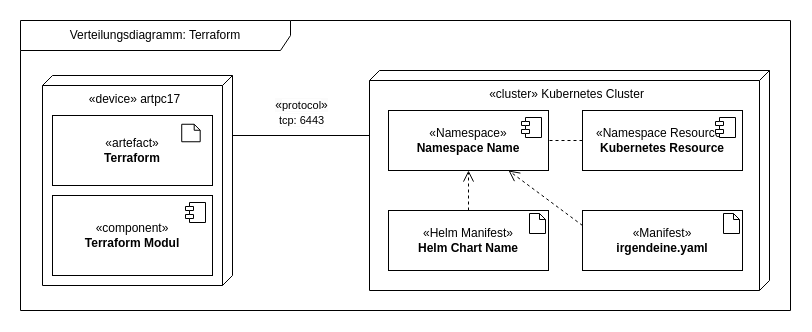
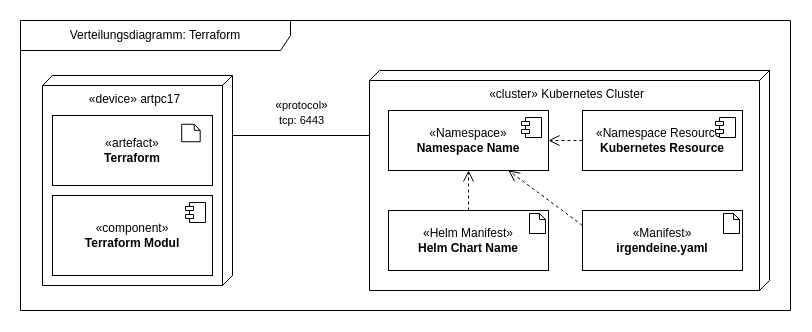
  <mxCell id="0" />
  <mxCell id="1" parent="0" />
  <mxCell id="2" value="Verteilungsdiagramm: Terraform" style="shape=umlFrame;whiteSpace=wrap;html=1;pointerEvents=0;recursiveResize=0;container=1;collapsible=0;width=270;height=30;" vertex="1" parent="1"><mxGeometry x="20" y="20" width="770" height="290" as="geometry" /></mxCell>
  <mxCell id="3" style="edgeStyle=orthogonalEdgeStyle;rounded=0;orthogonalLoop=1;jettySize=auto;html=1;endArrow=none;endFill=0;entryX=0;entryY=0;entryDx=115;entryDy=400;entryPerimeter=0;" edge="1" parent="2" target="5"><mxGeometry relative="1" as="geometry"><mxPoint x="454" y="150" as="targetPoint" /><Array as="points"><mxPoint x="212" y="117" /><mxPoint x="212" y="115" /></Array><mxPoint x="140" y="117" as="sourcePoint" /></mxGeometry></mxCell>
  <mxCell id="4" value="&lt;span style=&quot;font-size: 12px; text-wrap: wrap; background-color: rgb(251, 251, 251);&quot;&gt;&lt;span style=&quot;text-wrap-style: initial; background-color: rgb(251, 251, 251);&quot;&gt;«&lt;/span&gt;&lt;span style=&quot;font-size: 11px; text-wrap-mode: nowrap; background-color: rgb(255, 255, 255);&quot;&gt;protocol&lt;/span&gt;&lt;span style=&quot;text-wrap-style: initial; background-color: rgb(251, 251, 251);&quot;&gt;»&lt;/span&gt;&lt;br style=&quot;font-size: 11px; text-wrap-mode: nowrap;&quot;&gt;&lt;span style=&quot;font-size: 11px; text-wrap-mode: nowrap; background-color: rgb(255, 255, 255);&quot;&gt;tcp: 6443&lt;/span&gt;&lt;/span&gt;" style="edgeLabel;html=1;align=center;verticalAlign=middle;resizable=0;points=[];" vertex="1" connectable="0" parent="3"><mxGeometry x="-0.261" y="2" relative="1" as="geometry"><mxPoint x="46" y="-22" as="offset" /></mxGeometry></mxCell>
  <mxCell id="5" value="«cluster» Kubernetes Cluster" style="verticalAlign=top;align=center;shape=cube;size=10;direction=south;html=1;boundedLbl=1;spacingLeft=5;whiteSpace=wrap;" vertex="1" parent="2"><mxGeometry x="349" y="50" width="400" height="220" as="geometry" /></mxCell>
  <mxCell id="6" value="«Namespace»&lt;b&gt;&lt;br&gt;Namespace Name&lt;/b&gt;" style="html=1;dropTarget=0;whiteSpace=wrap;" vertex="1" parent="2"><mxGeometry x="368" y="90" width="160" height="60" as="geometry" /></mxCell>
  <mxCell id="7" value="" style="shape=module;jettyWidth=8;jettyHeight=4;" vertex="1" parent="6"><mxGeometry x="1" width="20" height="20" relative="1" as="geometry"><mxPoint x="-27" y="7" as="offset" /></mxGeometry></mxCell>
  <mxCell id="8" style="rounded=0;orthogonalLoop=1;jettySize=auto;html=1;exitX=0.5;exitY=0;exitDx=0;exitDy=0;dashed=1;endArrow=open;endFill=0;strokeWidth=1;endSize=9;startSize=6;entryX=0.5;entryY=1;entryDx=0;entryDy=0;" edge="1" parent="2" source="10" target="6"><mxGeometry relative="1" as="geometry"><mxPoint x="603" y="190" as="sourcePoint" /><mxPoint x="603" y="160" as="targetPoint" /></mxGeometry></mxCell>
  <mxCell id="9" value="" style="group" vertex="1" connectable="0" parent="2"><mxGeometry x="368" y="190" width="160" height="60" as="geometry" /></mxCell>
  <mxCell id="10" value="«Helm Manifest»&lt;div&gt;&lt;b&gt;Helm Chart Name&lt;/b&gt;&lt;/div&gt;" style="html=1;dropTarget=0;whiteSpace=wrap;" vertex="1" parent="9"><mxGeometry width="160" height="60" as="geometry" /></mxCell>
  <mxCell id="11" value="" style="shape=note2;boundedLbl=1;whiteSpace=wrap;html=1;size=6;verticalAlign=top;align=left;spacingLeft=5;" vertex="1" parent="9"><mxGeometry x="141" y="3" width="16" height="20" as="geometry" /></mxCell>
- <mxCell id="12" style="rounded=0;orthogonalLoop=1;jettySize=auto;html=1;dashed=1;endArrow=none;endFill=0;strokeWidth=1;endSize=9;startSize=6;exitX=0;exitY=0.5;exitDx=0;exitDy=0;entryX=1;entryY=0.5;entryDx=0;entryDy=0;" edge="1" parent="2" source="16" target="6"><mxGeometry relative="1" as="geometry"><mxPoint x="324.32" y="331.02" as="sourcePoint" /><mxPoint x="323.5" y="150" as="targetPoint" /></mxGeometry></mxCell>
+ <mxCell id="12" style="rounded=0;orthogonalLoop=1;jettySize=auto;html=1;dashed=1;endArrow=open;endFill=0;strokeWidth=1;endSize=9;startSize=6;exitX=0;exitY=0.5;exitDx=0;exitDy=0;entryX=1;entryY=0.5;entryDx=0;entryDy=0;" edge="1" parent="2" source="16" target="6"><mxGeometry relative="1" as="geometry"><mxPoint x="324.32" y="331.02" as="sourcePoint" /><mxPoint x="323.5" y="150" as="targetPoint" /></mxGeometry></mxCell>
  <mxCell id="13" value="" style="group" vertex="1" connectable="0" parent="2"><mxGeometry x="562" y="190" width="160" height="60" as="geometry" /></mxCell>
  <mxCell id="14" value="«Manifest»&lt;div&gt;&lt;b&gt;irgendeine.yaml&lt;/b&gt;&lt;/div&gt;" style="html=1;dropTarget=0;whiteSpace=wrap;" vertex="1" parent="13"><mxGeometry width="160" height="60" as="geometry" /></mxCell>
  <mxCell id="15" value="" style="shape=note2;boundedLbl=1;whiteSpace=wrap;html=1;size=6;verticalAlign=top;align=left;spacingLeft=5;" vertex="1" parent="13"><mxGeometry x="141" y="3" width="16" height="20" as="geometry" /></mxCell>
  <mxCell id="16" value="«Namespace Resource»&lt;b&gt;&lt;br&gt;Kubernetes Resource&lt;/b&gt;" style="html=1;dropTarget=0;whiteSpace=wrap;" vertex="1" parent="2"><mxGeometry x="562" y="90" width="160" height="60" as="geometry" /></mxCell>
  <mxCell id="17" value="" style="shape=module;jettyWidth=8;jettyHeight=4;" vertex="1" parent="16"><mxGeometry x="1" width="20" height="20" relative="1" as="geometry"><mxPoint x="-27" y="7" as="offset" /></mxGeometry></mxCell>
  <mxCell id="18" style="rounded=0;orthogonalLoop=1;jettySize=auto;html=1;exitX=0;exitY=0.25;exitDx=0;exitDy=0;dashed=1;endArrow=open;endFill=0;strokeWidth=1;endSize=9;startSize=6;entryX=0.75;entryY=1;entryDx=0;entryDy=0;" edge="1" parent="2" source="14" target="6"><mxGeometry relative="1" as="geometry"><mxPoint x="458" y="200" as="sourcePoint" /><mxPoint x="458" y="160" as="targetPoint" /></mxGeometry></mxCell>
  <mxCell id="19" value="«device» artpc17" style="verticalAlign=top;align=center;shape=cube;size=10;direction=south;html=1;boundedLbl=1;spacingLeft=5;whiteSpace=wrap;" vertex="1" parent="2"><mxGeometry x="22" y="55" width="190" height="210" as="geometry" /></mxCell>
  <mxCell id="20" value="«component»&lt;br&gt;&lt;b&gt;Terraform Modul&lt;br&gt;&lt;/b&gt;" style="html=1;dropTarget=0;whiteSpace=wrap;" vertex="1" parent="2"><mxGeometry x="32" y="175" width="160" height="80" as="geometry" /></mxCell>
  <mxCell id="21" value="" style="shape=module;jettyWidth=8;jettyHeight=4;" vertex="1" parent="20"><mxGeometry x="1" width="20" height="20" relative="1" as="geometry"><mxPoint x="-27" y="7" as="offset" /></mxGeometry></mxCell>
  <mxCell id="22" value="" style="group" vertex="1" connectable="0" parent="2"><mxGeometry x="32" y="95" width="160" height="70" as="geometry" /></mxCell>
  <mxCell id="23" value="«artefact»&lt;br&gt;&lt;b&gt;Terraform&lt;/b&gt;" style="html=1;dropTarget=0;whiteSpace=wrap;" vertex="1" parent="22"><mxGeometry width="160" height="70" as="geometry" /></mxCell>
  <mxCell id="24" value="" style="shape=note2;boundedLbl=1;whiteSpace=wrap;html=1;size=6;verticalAlign=top;align=left;spacingLeft=5;" vertex="1" parent="22"><mxGeometry x="129.231" y="8.75" width="18.462" height="17.5" as="geometry" /></mxCell>
